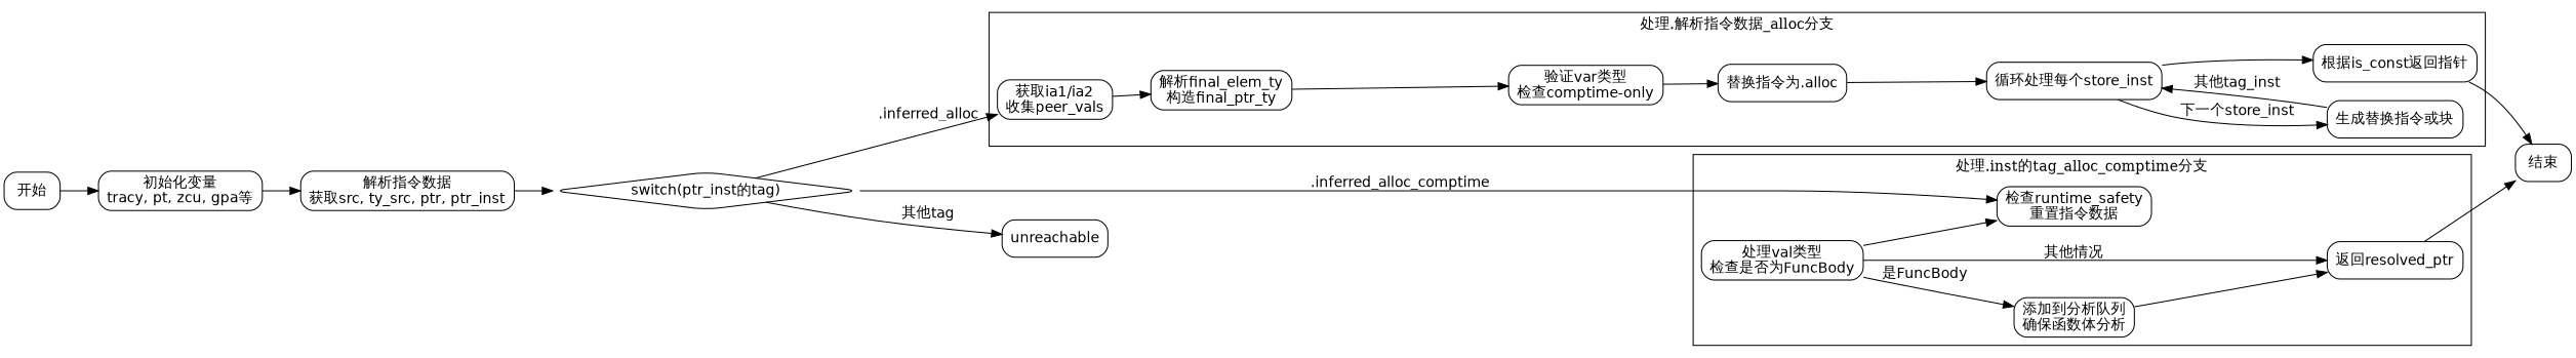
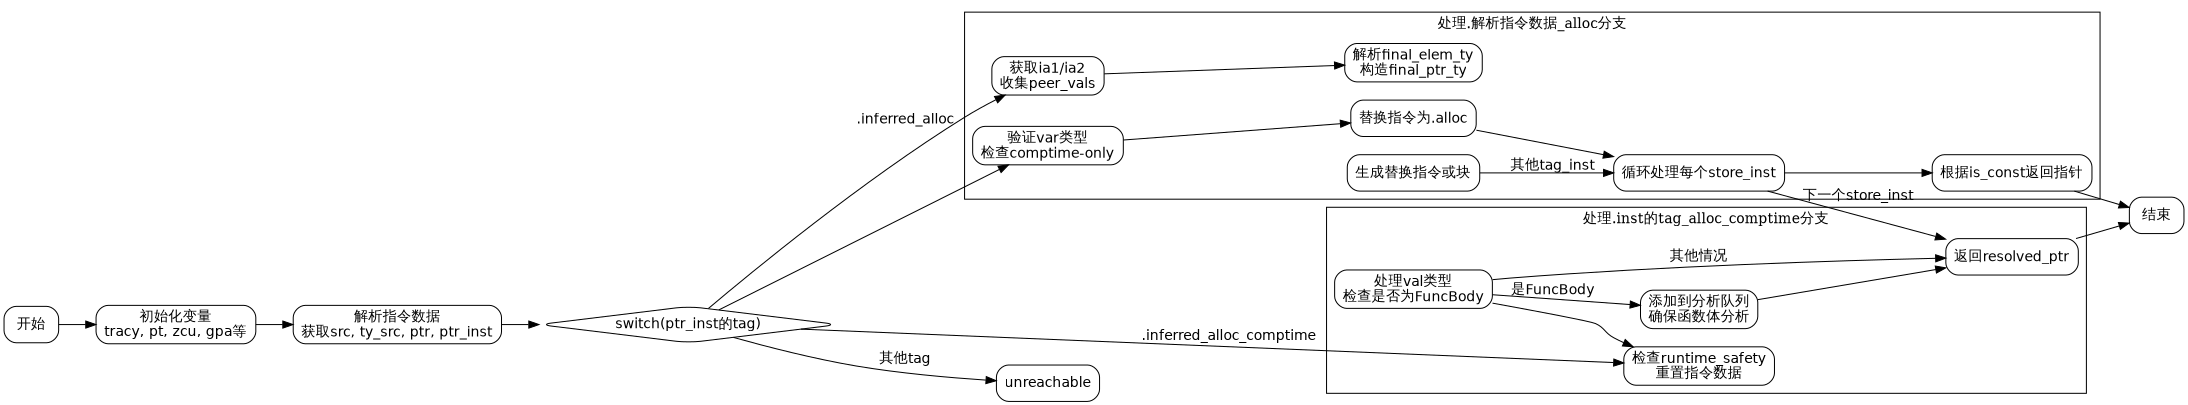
  digraph {
    rankdir=LR
    node [fontname=Helvetica shape=rectangle style=rounded]
    edge [fontname=Helvetica]
    n1 [label="检查runtime_safety\n重置指令数据"]
    n2 [label="处理val类型\n检查是否为FuncBody"]
    n3 [label="添加到分析队列\n确保函数体分析"]
    n4 [label="返回resolved_ptr"]
    n5 [label="获取ia1/ia2\n收集peer_vals"]
    n6 [label="解析final_elem_ty\n构造final_ptr_ty"]
    n7 [label="验证var类型\n检查comptime-only"]
    n8 [label="替换指令为.alloc"]
    n9 [label="循环处理每个store_inst"]
    n10 [label="生成替换指令或块"]
    n11 [label="根据is_const返回指针"]
    n12 [label="结束"]
    n13 [label="开始"]
    n14 [label="初始化变量\ntracy, pt, zcu, gpa等"]
    n15 [label="解析指令数据\n获取src, ty_src, ptr, ptr_inst"]
    n16 [label="switch(ptr_inst的tag)" shape=diamond]
    n17 [label=unreachable]
    subgraph cluster_1 {
      label="处理.inst的tag_alloc_comptime分支"
      n1
      n2
      n3
      n4
    }
    subgraph cluster_2 {
      label="处理.解析指令数据_alloc分支"
      n5
      n6
      n7
      n8
      n9
      n10
      n11
    }
    n2 -> n1
    n2 -> n3 [label="是FuncBody"]
    n2 -> n4 [label="其他情况"]
    n3 -> n4
    n4 -> n12
    n5 -> n6
-   n6 -> n7
+   n16 -> n7
    n7 -> n8
    n8 -> n9
-   n9 -> n10 [label="下一个store_inst"]
+   n9 -> n4 [label="下一个store_inst"]
    n9 -> n11
    n10 -> n9 [label="其他tag_inst"]
    n11 -> n12
    n13 -> n14
    n14 -> n15
    n15 -> n16
    n16 -> n1 [label=".inferred_alloc_comptime"]
    n16 -> n5 [label=".inferred_alloc"]
    n16 -> n17 [label="其他tag"]
  }
